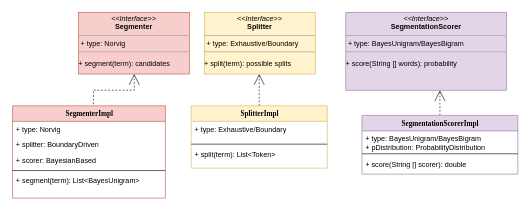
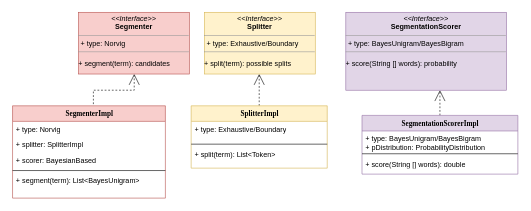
  <mxCell id="0" />
  <mxCell id="1" parent="0" />
  <mxCell id="2" style="edgeStyle=orthogonalEdgeStyle;rounded=0;html=1;dashed=1;labelBackgroundColor=none;startArrow=none;startFill=0;startSize=8;endArrow=open;endFill=0;endSize=16;fontFamily=Verdana;fontSize=12;exitX=0.529;exitY=-0.018;exitDx=0;exitDy=0;exitPerimeter=0;" parent="1" source="3" target="9" edge="1"><mxGeometry relative="1" as="geometry"><Array as="points"><mxPoint x="155" y="150" /><mxPoint x="223" y="150" /></Array><mxPoint x="105" y="130" as="targetPoint" /></mxGeometry></mxCell>
  <mxCell id="3" value="SegmenterImpl" style="swimlane;html=1;fontStyle=1;align=center;verticalAlign=top;childLayout=stackLayout;horizontal=1;startSize=26;horizontalStack=0;resizeParent=1;resizeLast=0;collapsible=1;marginBottom=0;swimlaneFillColor=#ffffff;rounded=0;shadow=0;comic=0;labelBackgroundColor=none;strokeColor=#b85450;strokeWidth=1;fillColor=#f8cecc;fontFamily=Verdana;fontSize=12;" parent="1" vertex="1"><mxGeometry y="176" width="255" height="154" as="geometry" x="20" /></mxCell>
  <mxCell id="4" value="+ type: Norvig" style="text;html=1;strokeColor=none;fillColor=none;align=left;verticalAlign=top;spacingLeft=4;spacingRight=4;whiteSpace=wrap;overflow=hidden;rotatable=0;points=[[0,0.5],[1,0.5]];portConstraint=eastwest;" parent="3" vertex="1"><mxGeometry y="26" width="255" height="26" as="geometry" /></mxCell>
- <mxCell id="5" value="+ splitter: BoundaryDriven" style="text;html=1;strokeColor=none;fillColor=none;align=left;verticalAlign=top;spacingLeft=4;spacingRight=4;whiteSpace=wrap;overflow=hidden;rotatable=0;points=[[0,0.5],[1,0.5]];portConstraint=eastwest;" parent="3" vertex="1"><mxGeometry y="52" width="255" height="26" as="geometry" /></mxCell>
+ <mxCell id="5" value="+ splitter: SplitterImpl" style="text;html=1;strokeColor=none;fillColor=none;align=left;verticalAlign=top;spacingLeft=4;spacingRight=4;whiteSpace=wrap;overflow=hidden;rotatable=0;points=[[0,0.5],[1,0.5]];portConstraint=eastwest;" parent="3" vertex="1"><mxGeometry y="52" width="255" height="26" as="geometry" /></mxCell>
  <mxCell id="6" value="+ scorer: BayesianBased" style="text;html=1;strokeColor=none;fillColor=none;align=left;verticalAlign=top;spacingLeft=4;spacingRight=4;whiteSpace=wrap;overflow=hidden;rotatable=0;points=[[0,0.5],[1,0.5]];portConstraint=eastwest;" parent="3" vertex="1"><mxGeometry y="78" width="255" height="26" as="geometry" /></mxCell>
  <mxCell id="7" value="" style="line;html=1;strokeWidth=1;fillColor=none;align=left;verticalAlign=middle;spacingTop=-1;spacingLeft=3;spacingRight=3;rotatable=0;labelPosition=right;points=[];portConstraint=eastwest;" parent="3" vertex="1"><mxGeometry y="104" width="255" height="8" as="geometry" /></mxCell>
  <mxCell id="8" value="+ segment(term): List&amp;lt;BayesUnigram&amp;gt;" style="text;html=1;strokeColor=none;fillColor=none;align=left;verticalAlign=top;spacingLeft=4;spacingRight=4;whiteSpace=wrap;overflow=hidden;rotatable=0;points=[[0,0.5],[1,0.5]];portConstraint=eastwest;" parent="3" vertex="1"><mxGeometry y="112" width="255" height="26" as="geometry" /></mxCell>
  <mxCell id="9" value="&lt;p style=&quot;margin: 0px ; margin-top: 4px ; text-align: center&quot;&gt;&lt;i&gt;&amp;lt;&amp;lt;Interface&amp;gt;&amp;gt;&lt;/i&gt;&lt;br&gt;&lt;b&gt;Segmenter&lt;/b&gt;&lt;/p&gt;&lt;hr size=&quot;1&quot;&gt;&lt;p style=&quot;margin: 0px ; margin-left: 4px&quot;&gt;+ type: Norvig&lt;br&gt;&lt;/p&gt;&lt;hr size=&quot;1&quot;&gt;&lt;p&gt;+ segment(term): candidates&lt;br&gt;&lt;/p&gt;" style="verticalAlign=top;align=left;overflow=fill;fontSize=12;fontFamily=Helvetica;html=1;rounded=0;shadow=0;comic=0;labelBackgroundColor=none;strokeColor=#b85450;strokeWidth=1;fillColor=#f8cecc;" parent="1" vertex="1"><mxGeometry x="130" y="20" width="185" height="103" as="geometry" /></mxCell>
  <mxCell id="10" style="edgeStyle=orthogonalEdgeStyle;rounded=0;html=1;dashed=1;labelBackgroundColor=none;startArrow=none;startFill=0;startSize=8;endArrow=open;endFill=0;endSize=16;fontFamily=Verdana;fontSize=12;" parent="1" source="11" target="15" edge="1"><mxGeometry relative="1" as="geometry"><Array as="points"><mxPoint x="405" y="200" /></Array><mxPoint x="420" y="200" as="targetPoint" /></mxGeometry></mxCell>
  <mxCell id="11" value="SplitterImpl" style="swimlane;html=1;fontStyle=1;align=center;verticalAlign=top;childLayout=stackLayout;horizontal=1;startSize=26;horizontalStack=0;resizeParent=1;resizeLast=0;collapsible=1;marginBottom=0;swimlaneFillColor=#ffffff;rounded=0;shadow=0;comic=0;labelBackgroundColor=none;strokeColor=#d6b656;strokeWidth=1;fillColor=#fff2cc;fontFamily=Verdana;fontSize=12;" parent="1" vertex="1"><mxGeometry x="318" y="176" width="227" height="104" as="geometry" /></mxCell>
  <mxCell id="12" value="+ type: Exhaustive/Boundary" style="text;html=1;strokeColor=none;fillColor=none;align=left;verticalAlign=top;spacingLeft=4;spacingRight=4;whiteSpace=wrap;overflow=hidden;rotatable=0;points=[[0,0.5],[1,0.5]];portConstraint=eastwest;" parent="11" vertex="1"><mxGeometry y="26" width="227" height="34" as="geometry" /></mxCell>
  <mxCell id="13" value="" style="line;html=1;strokeWidth=1;fillColor=none;align=left;verticalAlign=middle;spacingTop=-1;spacingLeft=3;spacingRight=3;rotatable=0;labelPosition=right;points=[];portConstraint=eastwest;" parent="11" vertex="1"><mxGeometry y="60" width="227" height="8" as="geometry" /></mxCell>
  <mxCell id="14" value="+ split(term): List&amp;lt;Token&amp;gt;" style="text;html=1;strokeColor=none;fillColor=none;align=left;verticalAlign=top;spacingLeft=4;spacingRight=4;whiteSpace=wrap;overflow=hidden;rotatable=0;points=[[0,0.5],[1,0.5]];portConstraint=eastwest;" parent="11" vertex="1"><mxGeometry y="68" width="227" height="26" as="geometry" /></mxCell>
  <mxCell id="15" value="&lt;p style=&quot;margin: 0px ; margin-top: 4px ; text-align: center&quot;&gt;&lt;i&gt;&amp;lt;&amp;lt;Interface&amp;gt;&amp;gt;&lt;/i&gt;&lt;br&gt;&lt;b&gt;Splitter&lt;/b&gt;&lt;/p&gt;&lt;hr size=&quot;1&quot;&gt;&lt;p style=&quot;margin: 0px ; margin-left: 4px&quot;&gt;+ type: Exhaustive/Boundary&lt;/p&gt;&lt;hr size=&quot;1&quot;&gt;&lt;p&gt;+ split(term): possible splits&lt;br&gt;&lt;/p&gt;" style="verticalAlign=top;align=left;overflow=fill;fontSize=12;fontFamily=Helvetica;html=1;rounded=0;shadow=0;comic=0;labelBackgroundColor=none;strokeColor=#d6b656;strokeWidth=1;fillColor=#fff2cc;" parent="1" vertex="1"><mxGeometry x="340" y="20" width="185" height="103" as="geometry" /></mxCell>
  <mxCell id="16" style="edgeStyle=orthogonalEdgeStyle;rounded=0;html=1;dashed=1;labelBackgroundColor=none;startArrow=none;startFill=0;startSize=8;endArrow=open;endFill=0;endSize=16;fontFamily=Verdana;fontSize=12;" parent="1" source="17" target="21" edge="1"><mxGeometry relative="1" as="geometry"><Array as="points"><mxPoint x="701.5" y="270" /></Array><mxPoint x="716.5" y="270" as="targetPoint" /></mxGeometry></mxCell>
  <mxCell id="17" value="S&lt;b&gt;egmentationScorer&lt;/b&gt;Impl" style="swimlane;html=1;fontStyle=1;align=center;verticalAlign=top;childLayout=stackLayout;horizontal=1;startSize=26;horizontalStack=0;resizeParent=1;resizeLast=0;collapsible=1;marginBottom=0;swimlaneFillColor=#ffffff;rounded=0;shadow=0;comic=0;labelBackgroundColor=none;strokeColor=#9673a6;strokeWidth=1;fillColor=#e1d5e7;fontFamily=Verdana;fontSize=12;" parent="1" vertex="1"><mxGeometry x="603" y="192" width="260" height="98" as="geometry" /></mxCell>
  <mxCell id="18" value="&lt;div&gt;+ type: BayesUnigram/BayesBigram&lt;/div&gt;&lt;div&gt;+ pDistribution: ProbabilityDistribution&lt;br&gt;&lt;/div&gt;" style="text;html=1;strokeColor=none;fillColor=none;align=left;verticalAlign=top;spacingLeft=4;spacingRight=4;whiteSpace=wrap;overflow=hidden;rotatable=0;points=[[0,0.5],[1,0.5]];portConstraint=eastwest;" parent="17" vertex="1"><mxGeometry y="26" width="260" height="34" as="geometry" /></mxCell>
  <mxCell id="19" value="" style="line;html=1;strokeWidth=1;fillColor=none;align=left;verticalAlign=middle;spacingTop=-1;spacingLeft=3;spacingRight=3;rotatable=0;labelPosition=right;points=[];portConstraint=eastwest;" parent="17" vertex="1"><mxGeometry y="60" width="260" height="8" as="geometry" /></mxCell>
- <mxCell id="20" value="+ score(String [] scorer): double" style="text;html=1;strokeColor=none;fillColor=none;align=left;verticalAlign=top;spacingLeft=4;spacingRight=4;whiteSpace=wrap;overflow=hidden;rotatable=0;points=[[0,0.5],[1,0.5]];portConstraint=eastwest;" parent="17" vertex="1"><mxGeometry y="68" width="260" height="26" as="geometry" /></mxCell>
+ <mxCell id="20" value="+ score(String [] words): double" style="text;html=1;strokeColor=none;fillColor=none;align=left;verticalAlign=top;spacingLeft=4;spacingRight=4;whiteSpace=wrap;overflow=hidden;rotatable=0;points=[[0,0.5],[1,0.5]];portConstraint=eastwest;" parent="17" vertex="1"><mxGeometry y="68" width="260" height="26" as="geometry" /></mxCell>
  <mxCell id="21" value="&lt;p style=&quot;margin: 0px ; margin-top: 4px ; text-align: center&quot;&gt;&lt;i&gt;&amp;lt;&amp;lt;Interface&amp;gt;&amp;gt;&lt;/i&gt;&lt;br&gt;&lt;b&gt;SegmentationScorer&lt;/b&gt;&lt;/p&gt;&lt;hr size=&quot;1&quot;&gt;&lt;p style=&quot;margin: 0px ; margin-left: 4px&quot;&gt;+ type: BayesUnigram/BayesBigram&lt;/p&gt;&lt;hr size=&quot;1&quot;&gt;&lt;p&gt;+ score(String [] words): probability&lt;br&gt;&lt;/p&gt;" style="verticalAlign=top;align=left;overflow=fill;fontSize=12;fontFamily=Helvetica;html=1;rounded=0;shadow=0;comic=0;labelBackgroundColor=none;strokeColor=#9673a6;strokeWidth=1;fillColor=#e1d5e7;" parent="1" vertex="1"><mxGeometry x="576" y="20" width="268" height="130" as="geometry" /></mxCell>
